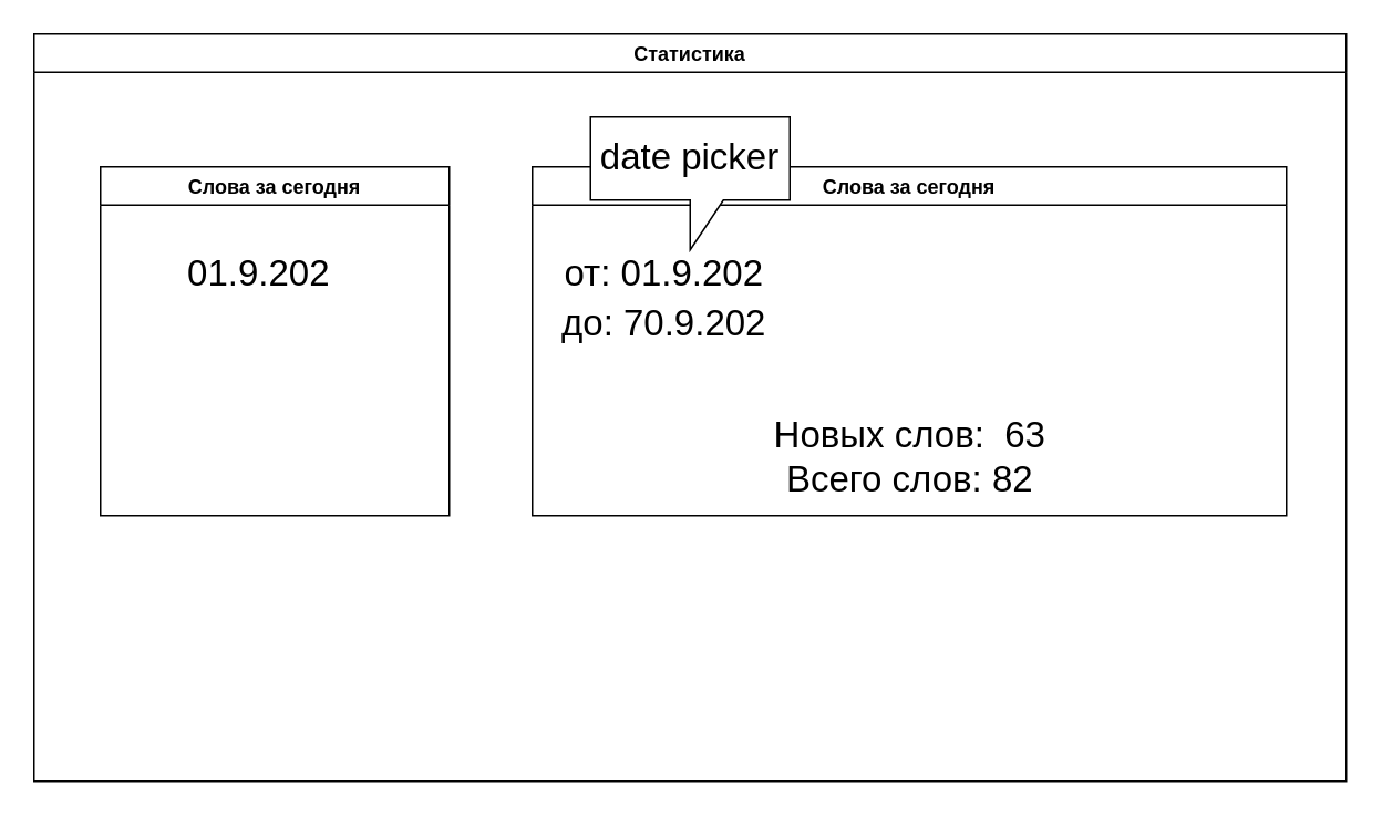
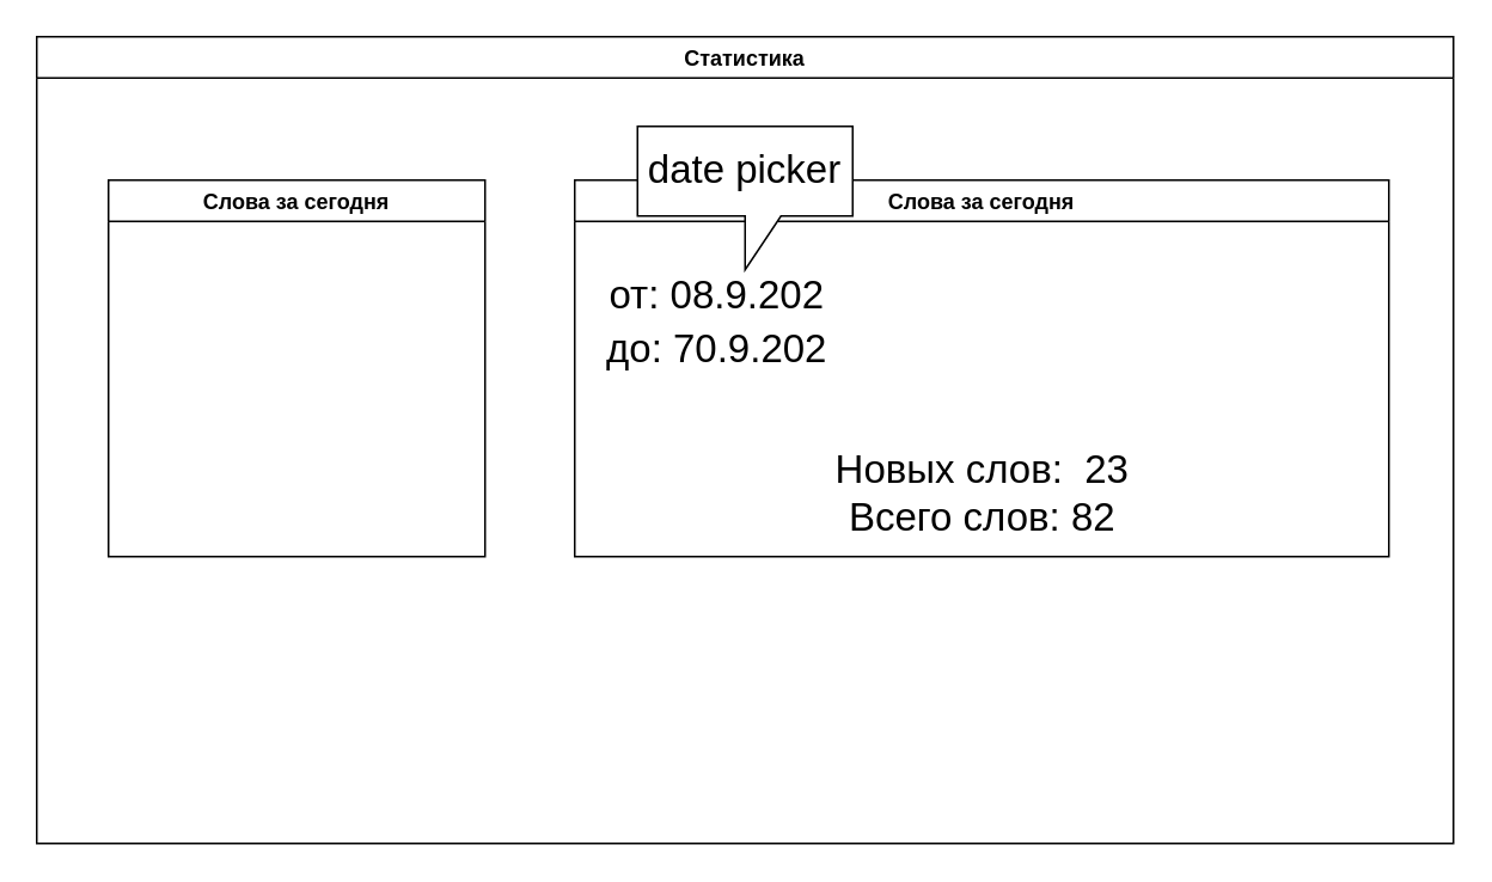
  <mxCell id="0" />
  <mxCell id="1" parent="0" />
  <mxCell id="2" value="Статистика" style="swimlane;" vertex="1" parent="1"><mxGeometry x="20" y="20" width="790" height="450" as="geometry" /></mxCell>
  <mxCell id="3" value="Слова за сегодня" style="swimlane;" vertex="1" parent="2"><mxGeometry x="40" y="80" width="210" height="210" as="geometry" /></mxCell>
- <mxCell id="4" value="01.9.202" style="text;html=1;align=center;verticalAlign=middle;resizable=0;points=[];autosize=1;strokeColor=none;fillColor=none;fontSize=22;" vertex="1" parent="3"><mxGeometry x="30" y="50" width="130" height="30" as="geometry" /></mxCell>
  <mxCell id="5" value="Слова за сегодня" style="swimlane;" vertex="1" parent="2"><mxGeometry x="300" y="80" width="454" height="210" as="geometry" /></mxCell>
- <mxCell id="6" value="Новых слов:&amp;nbsp; 63&lt;br&gt;Всего слов: 82" style="text;html=1;align=center;verticalAlign=middle;resizable=0;points=[];autosize=1;strokeColor=none;fillColor=none;fontSize=22;" vertex="1" parent="5"><mxGeometry x="137" y="145" width="180" height="60" as="geometry" /></mxCell>
- <mxCell id="7" value="от: 01.9.202" style="text;html=1;align=center;verticalAlign=middle;resizable=0;points=[];autosize=1;strokeColor=none;fillColor=none;fontSize=22;" vertex="1" parent="5"><mxGeometry x="-1" y="50" width="160" height="30" as="geometry" /></mxCell>
+ <mxCell id="6" value="Новых слов:&amp;nbsp; 23&lt;br&gt;Всего слов: 82" style="text;html=1;align=center;verticalAlign=middle;resizable=0;points=[];autosize=1;strokeColor=none;fillColor=none;fontSize=22;" vertex="1" parent="5"><mxGeometry x="137" y="145" width="180" height="60" as="geometry" /></mxCell>
+ <mxCell id="7" value="от: 08.9.202" style="text;html=1;align=center;verticalAlign=middle;resizable=0;points=[];autosize=1;strokeColor=none;fillColor=none;fontSize=22;" vertex="1" parent="5"><mxGeometry x="-1" y="50" width="160" height="30" as="geometry" /></mxCell>
  <mxCell id="8" value="до: 70.9.202" style="text;html=1;align=center;verticalAlign=middle;resizable=0;points=[];autosize=1;strokeColor=none;fillColor=none;fontSize=22;" vertex="1" parent="5"><mxGeometry x="-1" y="80" width="160" height="30" as="geometry" /></mxCell>
  <mxCell id="9" value="date picker" style="shape=callout;whiteSpace=wrap;html=1;perimeter=calloutPerimeter;fontSize=22;" vertex="1" parent="2"><mxGeometry x="335" y="50" width="120" height="80" as="geometry" /></mxCell>
